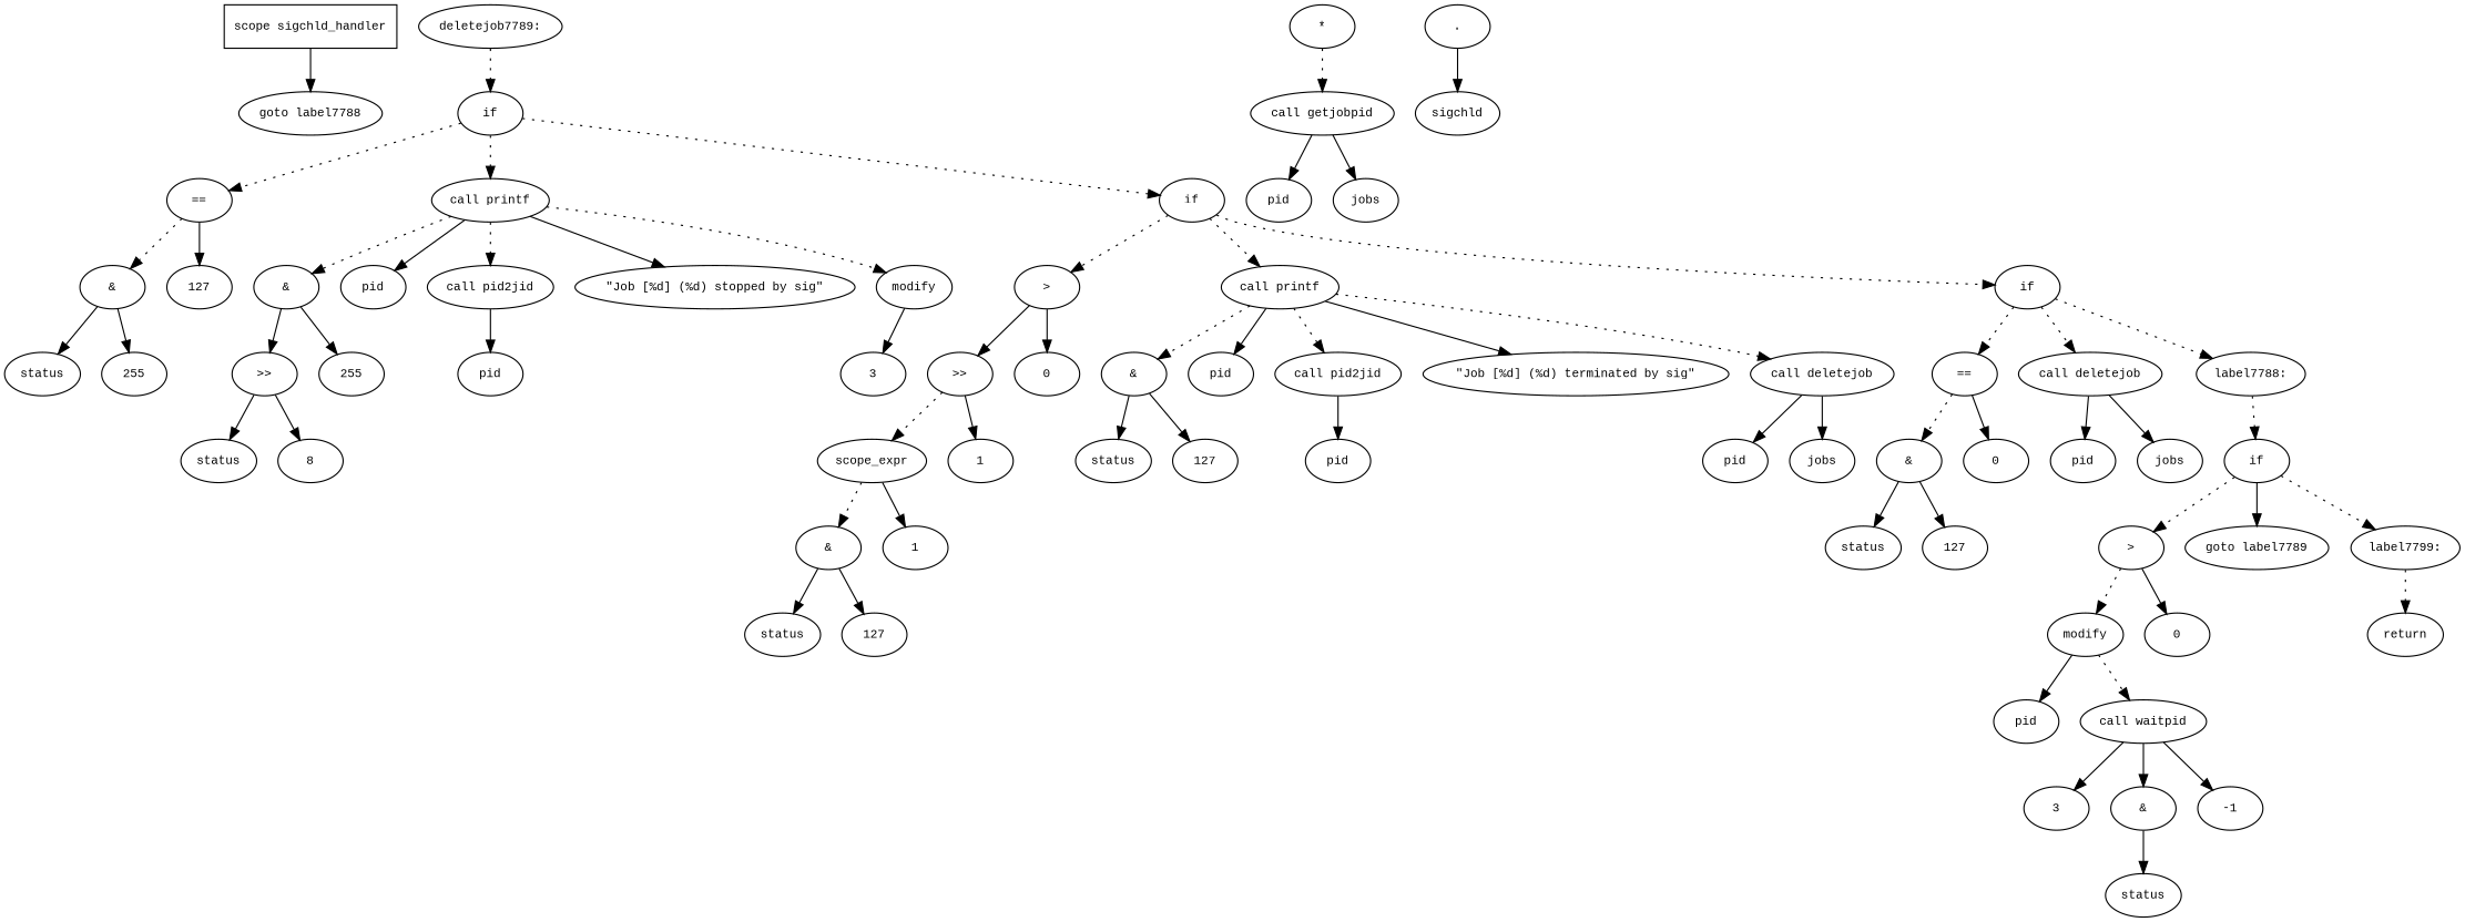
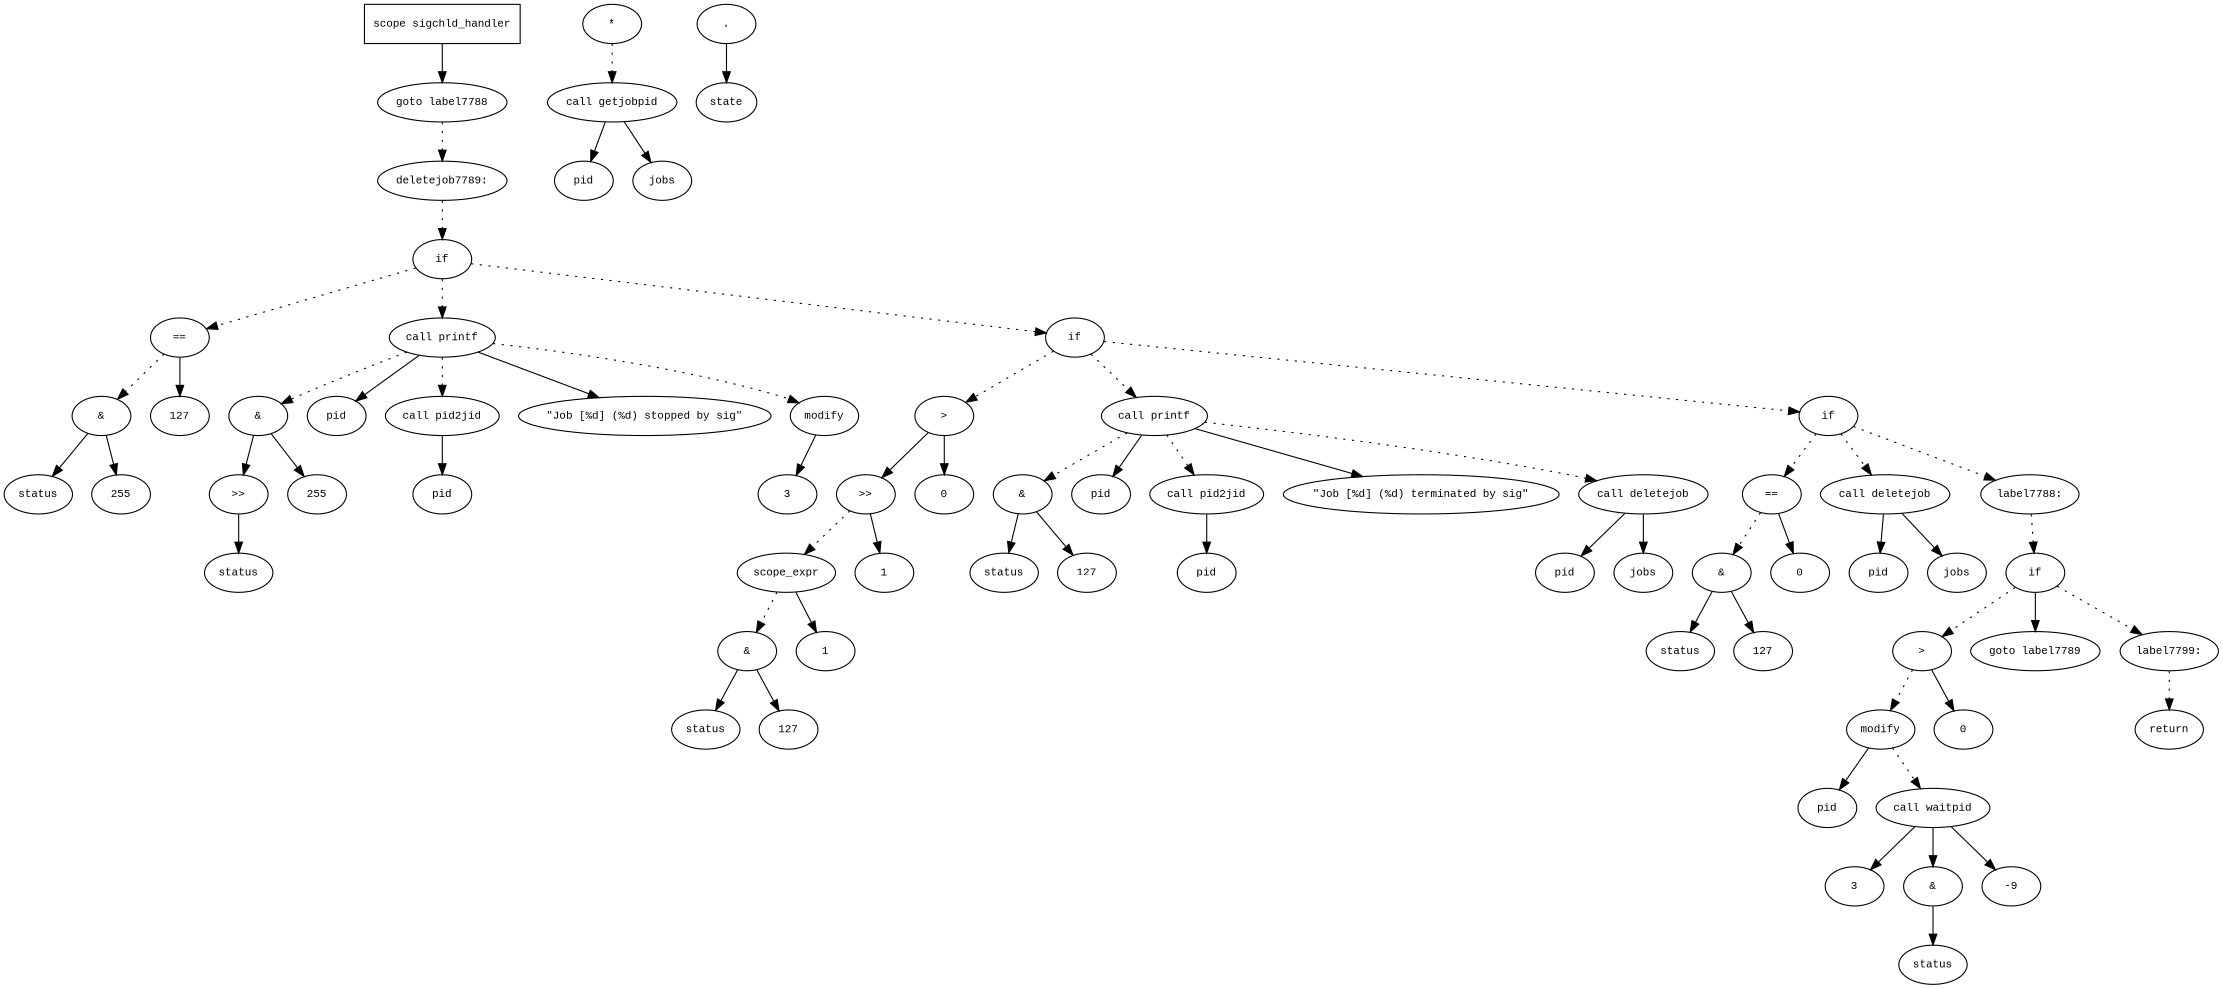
  digraph {
    fontname="Times New Roman"
    fontsize=10
    node [fontname="Courier New" fontsize=10 shape=ellipse]
    edge [fontname="Times New Roman" fontsize=10]
    n1 [label="scope sigchld_handler" shape=box]
    n2 [label="goto label7788"]
    n3 [label="deletejob7789:"]
    n4 [label=if]
    n5 [label="=="]
    n6 [label="call printf"]
    n7 [label=if]
    n8 [label="&"]
    n9 [label=127]
    n10 [label="&"]
    n11 [label=pid]
    n12 [label="call pid2jid"]
    n13 [label="\"Job [%d] (%d) stopped by sig\""]
    n14 [label=modify]
    n15 [label=">"]
    n16 [label="call printf"]
    n17 [label=if]
    n18 [label=status]
    n19 [label=255]
    n20 [label=">>"]
    n21 [label=255]
    n22 [label=pid]
    n23 [label=3]
    n24 [label=status]
-   n25 [label=8]
    n26 [label="*"]
    n27 [label="call getjobpid"]
    n28 [label="."]
-   n29 [label=sigchld]
+   n29 [label=state]
    n30 [label=pid]
    n31 [label=jobs]
    n32 [label=">>"]
    n33 [label=0]
    n34 [label="&"]
    n35 [label=pid]
    n36 [label="call pid2jid"]
    n37 [label="\"Job [%d] (%d) terminated by sig\""]
    n38 [label="call deletejob"]
    n39 [label="=="]
    n40 [label="call deletejob"]
    n41 [label="label7788:"]
    n42 [label=scope_expr]
    n43 [label=1]
    n44 [label="&"]
    n45 [label=1]
    n46 [label=status]
    n47 [label=127]
    n48 [label=status]
    n49 [label=127]
    n50 [label=pid]
    n51 [label=pid]
    n52 [label=jobs]
    n53 [label="&"]
    n54 [label=0]
    n55 [label=pid]
    n56 [label=jobs]
    n57 [label=if]
    n58 [label=status]
    n59 [label=127]
    n60 [label=">"]
    n61 [label="goto label7789"]
    n62 [label="label7799:"]
    n63 [label=modify]
    n64 [label=0]
    n65 [label=return]
    n66 [label=pid]
    n67 [label="call waitpid"]
    n68 [label=3]
    n69 [label="&"]
-   n70 [label=-1]
+   n70 [label=-9]
    n71 [label=status]
    n1 -> n2
+   n2 -> n3 [style=dotted]
    n3 -> n4 [style=dotted]
    n4 -> n5 [style=dotted]
    n4 -> n6 [style=dotted]
    n4 -> n7 [style=dotted]
    n5 -> n8 [style=dotted]
    n5 -> n9
    n6 -> n10 [style=dotted]
    n6 -> n11
    n6 -> n12 [style=dotted]
    n6 -> n13
    n6 -> n14 [style=dotted]
    n7 -> n15 [style=dotted]
    n7 -> n16 [style=dotted]
    n7 -> n17 [style=dotted]
    n8 -> n18
    n8 -> n19
    n10 -> n20
    n10 -> n21
    n12 -> n22
    n14 -> n23
    n15 -> n32
    n15 -> n33
    n16 -> n34 [style=dotted]
    n16 -> n35
    n16 -> n36 [style=dotted]
    n16 -> n37
    n16 -> n38 [style=dotted]
    n17 -> n39 [style=dotted]
    n17 -> n40 [style=dotted]
    n17 -> n41 [style=dotted]
    n20 -> n24
-   n20 -> n25
    n26 -> n27 [style=dotted]
    n27 -> n30
    n27 -> n31
    n28 -> n29
    n32 -> n42 [style=dotted]
    n32 -> n43
    n34 -> n48
    n34 -> n49
    n36 -> n50
    n38 -> n51
    n38 -> n52
    n39 -> n53 [style=dotted]
    n39 -> n54
    n40 -> n55
    n40 -> n56
    n41 -> n57 [style=dotted]
    n42 -> n44 [style=dotted]
    n42 -> n45
    n44 -> n46
    n44 -> n47
    n53 -> n58
    n53 -> n59
    n57 -> n60 [style=dotted]
    n57 -> n61
    n57 -> n62 [style=dotted]
    n60 -> n63 [style=dotted]
    n60 -> n64
    n62 -> n65 [style=dotted]
    n63 -> n66
    n63 -> n67 [style=dotted]
    n67 -> n68
    n67 -> n69
    n67 -> n70
    n69 -> n71
  }
